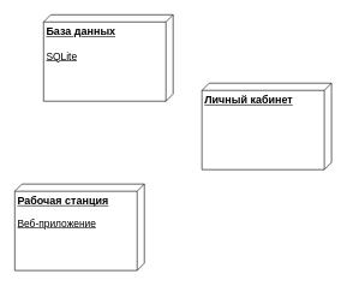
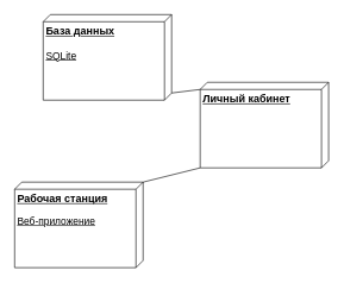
  <mxCell id="0" />
  <mxCell id="1" parent="0" />
  <mxCell id="2" value="&lt;font style=&quot;&quot;&gt;&lt;b style=&quot;font-size: 15px;&quot;&gt;База данных&lt;/b&gt;&lt;br&gt;&lt;font style=&quot;font-size: 14px;&quot;&gt;&lt;br&gt;SQLite&lt;/font&gt;&lt;/font&gt;" style="verticalAlign=top;align=left;spacingTop=8;spacingLeft=2;spacingRight=12;shape=cube;size=10;direction=south;fontStyle=4;html=1;whiteSpace=wrap;" vertex="1" parent="1"><mxGeometry x="60" y="20" width="180" height="120" as="geometry" /></mxCell>
  <mxCell id="3" value="&lt;b style=&quot;font-size: 15px;&quot;&gt;Рабочая станция&lt;/b&gt;&lt;br&gt;&lt;br&gt;&lt;font style=&quot;font-size: 14px;&quot;&gt;Веб-приложение&lt;/font&gt;" style="verticalAlign=top;align=left;spacingTop=8;spacingLeft=2;spacingRight=12;shape=cube;size=10;direction=south;fontStyle=4;html=1;whiteSpace=wrap;" vertex="1" parent="1"><mxGeometry x="20" y="255" width="180" height="120" as="geometry" /></mxCell>
  <mxCell id="4" value="&lt;span style=&quot;font-size: 15px;&quot;&gt;&lt;b&gt;Личный кабинет&lt;/b&gt;&lt;/span&gt;" style="verticalAlign=top;align=left;spacingTop=8;spacingLeft=2;spacingRight=12;shape=cube;size=10;direction=south;fontStyle=4;html=1;whiteSpace=wrap;" vertex="1" parent="1"><mxGeometry x="280" y="115" width="180" height="120" as="geometry" /></mxCell>
+ <mxCell id="5" value="" style="endArrow=none;html=1;rounded=0;exitX=0;exitY=0;exitDx=0;exitDy=0;exitPerimeter=0;entryX=1;entryY=1;entryDx=0;entryDy=0;entryPerimeter=0;" edge="1" parent="1" source="3" target="4"><mxGeometry width="50" height="50" relative="1" as="geometry"><mxPoint x="340" y="375" as="sourcePoint" /><mxPoint x="390" y="325" as="targetPoint" /></mxGeometry></mxCell>
+ <mxCell id="6" value="" style="endArrow=none;html=1;rounded=0;entryX=0;entryY=0;entryDx=10;entryDy=180;entryPerimeter=0;exitX=0;exitY=0;exitDx=110;exitDy=0;exitPerimeter=0;" edge="1" parent="1" source="2" target="4"><mxGeometry width="50" height="50" relative="1" as="geometry"><mxPoint x="110" y="245" as="sourcePoint" /><mxPoint x="160" y="195" as="targetPoint" /></mxGeometry></mxCell>
